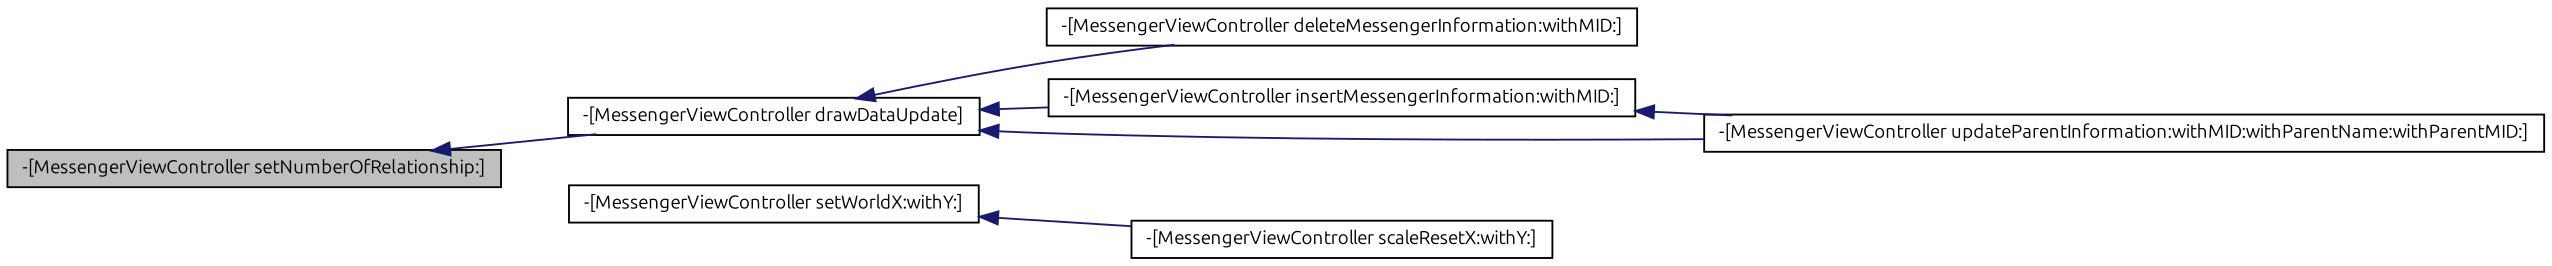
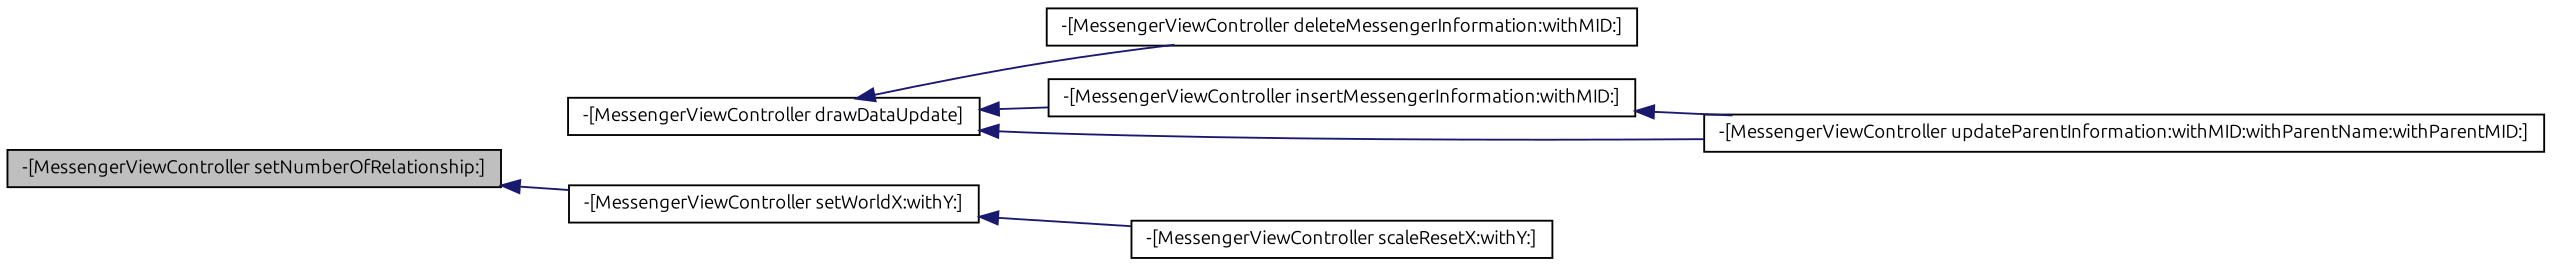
  digraph {
    fontname=Ubuntu
    rankdir=LR
    node [color=black fillcolor=white fontname=Ubuntu fontsize=10 shape=record style=filled]
    edge [color=midnightblue dir=back fontname=Ubuntu fontsize=10 labelfontname="FreeSans.ttf" labelfontsize=10 style=solid]
    n1 [fillcolor=grey75 fontcolor=black height=0.2 label="-[MessengerViewController setNumberOfRelationship:]" width=0.4]
    n2 [height=0.2 label="-[MessengerViewController drawDataUpdate]" width=0.4]
    n3 [height=0.2 label="-[MessengerViewController deleteMessengerInformation:withMID:]" width=0.4]
    n4 [height=0.2 label="-[MessengerViewController insertMessengerInformation:withMID:]" width=0.4]
    n5 [height=0.2 label="-[MessengerViewController updateParentInformation:withMID:withParentName:withParentMID:]" width=0.4]
    n6 [height=0.2 label="-[MessengerViewController setWorldX:withY:]" width=0.4]
    n7 [height=0.2 label="-[MessengerViewController scaleResetX:withY:]" width=0.4]
-   n1 -> n2
+   n1 -> n6
    n2 -> n3
    n2 -> n4
    n2 -> n5
    n4 -> n5
    n6 -> n7
  }
